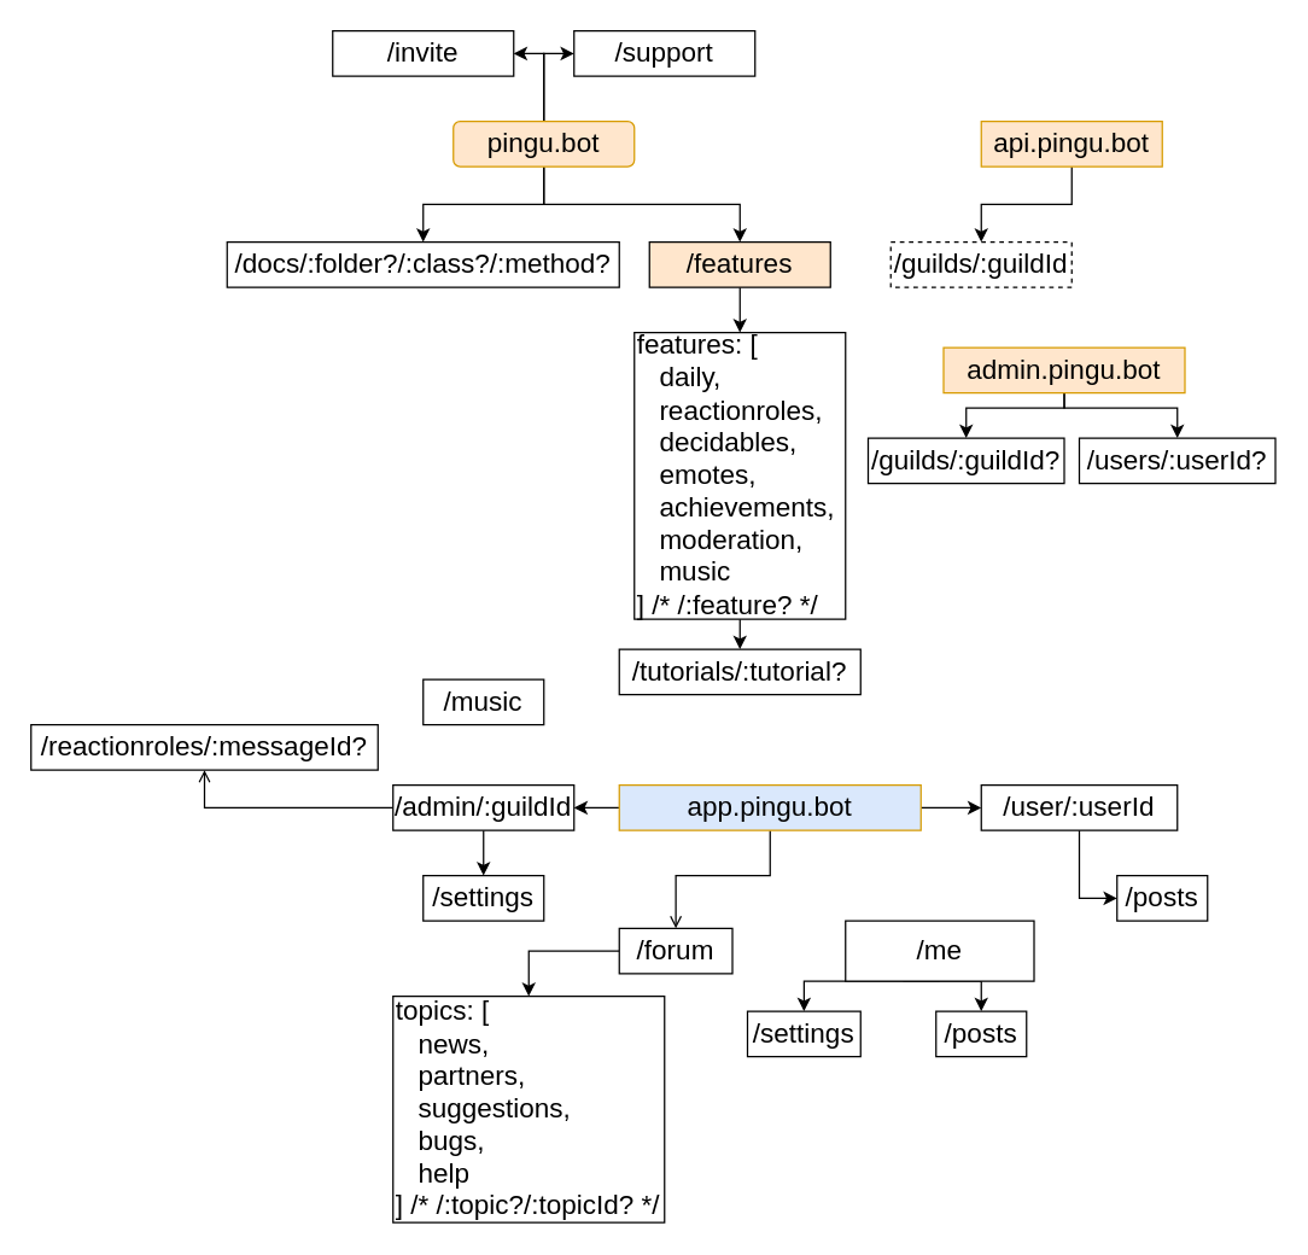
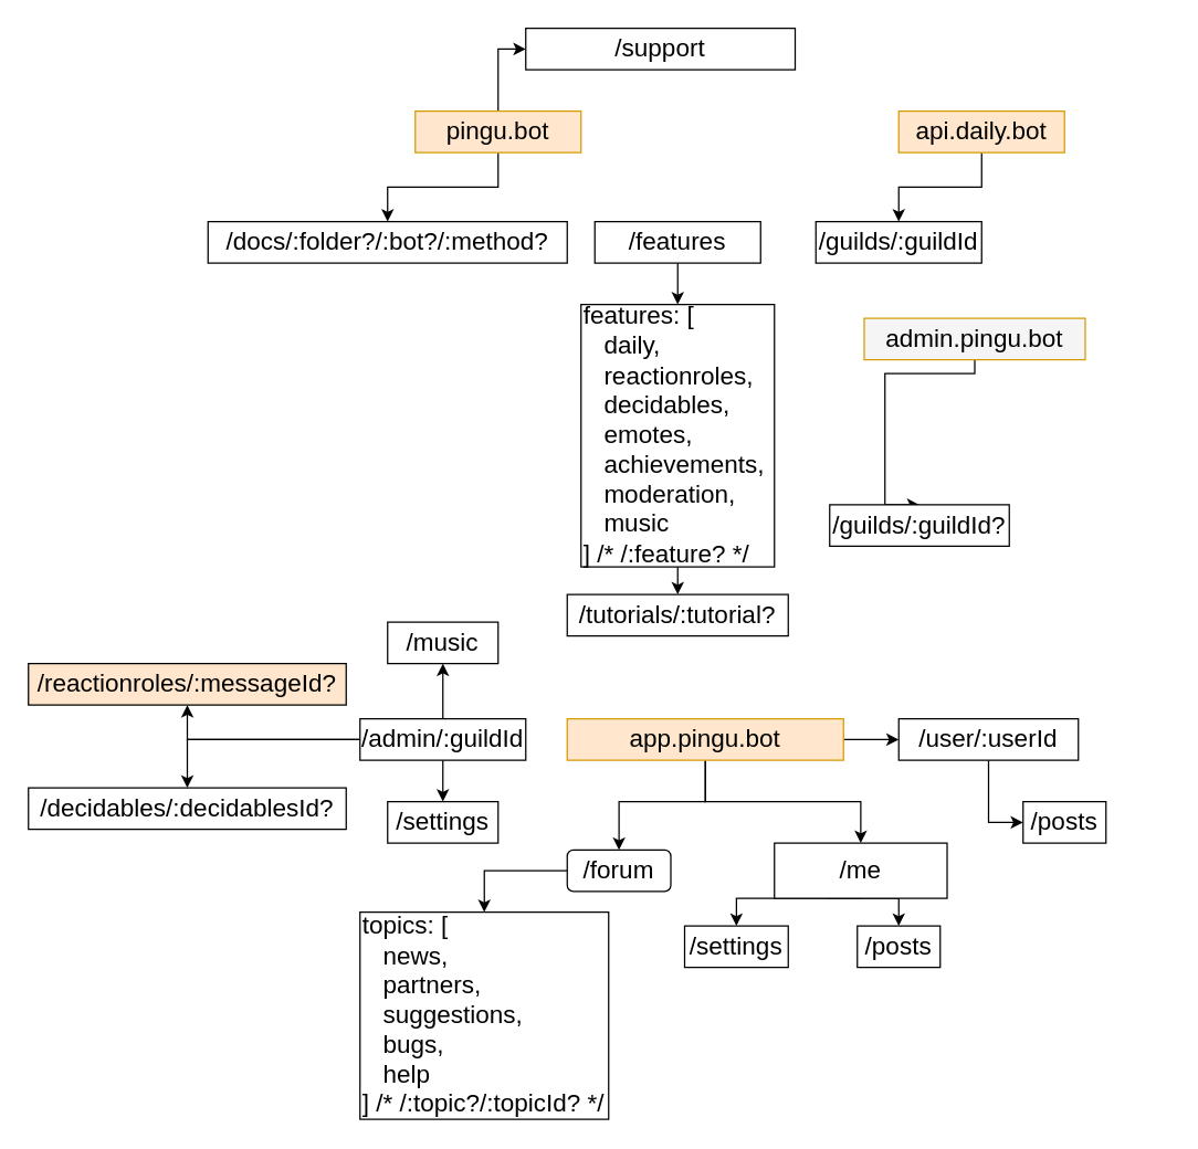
  <mxCell id="0" />
  <mxCell id="1" parent="0" />
- <mxCell id="2" style="edgeStyle=orthogonalEdgeStyle;rounded=0;orthogonalLoop=1;jettySize=auto;html=1;exitX=0.5;exitY=1;exitDx=0;exitDy=0;entryX=0.5;entryY=0;entryDx=0;entryDy=0;" edge="1" parent="1" source="6" target="18"><mxGeometry relative="1" as="geometry" /></mxCell>
  <mxCell id="3" style="edgeStyle=orthogonalEdgeStyle;rounded=0;orthogonalLoop=1;jettySize=auto;html=1;exitX=0.5;exitY=1;exitDx=0;exitDy=0;entryX=0.5;entryY=0;entryDx=0;entryDy=0;" edge="1" parent="1" source="6" target="24"><mxGeometry relative="1" as="geometry" /></mxCell>
- <mxCell id="4" style="edgeStyle=orthogonalEdgeStyle;rounded=0;orthogonalLoop=1;jettySize=auto;html=1;exitX=0.5;exitY=0;exitDx=0;exitDy=0;entryX=1;entryY=0.5;entryDx=0;entryDy=0;" edge="1" parent="1" source="6" target="23"><mxGeometry relative="1" as="geometry" /></mxCell>
  <mxCell id="5" style="edgeStyle=orthogonalEdgeStyle;rounded=0;orthogonalLoop=1;jettySize=auto;html=1;exitX=0.5;exitY=0;exitDx=0;exitDy=0;entryX=0;entryY=0.5;entryDx=0;entryDy=0;" edge="1" parent="1" source="6" target="21"><mxGeometry relative="1" as="geometry" /></mxCell>
- <mxCell id="6" value="&lt;font style=&quot;font-size: 18px&quot;&gt;pingu.bot&lt;/font&gt;" style="whiteSpace=wrap;html=1;fillColor=#ffe6cc;strokeColor=#d79b00;rounded=1;" vertex="1" parent="1"><mxGeometry x="300" y="80" width="120" height="30" as="geometry" /></mxCell>
+ <mxCell id="6" value="&lt;font style=&quot;font-size: 18px&quot;&gt;pingu.bot&lt;/font&gt;" style="whiteSpace=wrap;html=1;fillColor=#ffe6cc;strokeColor=#d79b00;" vertex="1" parent="1"><mxGeometry x="300" y="80" width="120" height="30" as="geometry" /></mxCell>
  <mxCell id="7" style="edgeStyle=orthogonalEdgeStyle;rounded=0;orthogonalLoop=1;jettySize=auto;html=1;exitX=0.5;exitY=1;exitDx=0;exitDy=0;entryX=0.5;entryY=0;entryDx=0;entryDy=0;" edge="1" parent="1" source="8" target="25"><mxGeometry relative="1" as="geometry" /></mxCell>
- <mxCell id="8" value="&lt;font style=&quot;font-size: 18px&quot;&gt;api.pingu.bot&lt;/font&gt;" style="whiteSpace=wrap;html=1;fillColor=#ffe6cc;strokeColor=#d79b00;" vertex="1" parent="1"><mxGeometry x="650" y="80" width="120" height="30" as="geometry" /></mxCell>
- <mxCell id="10" style="edgeStyle=orthogonalEdgeStyle;rounded=0;orthogonalLoop=1;jettySize=auto;html=1;exitX=0;exitY=0.5;exitDx=0;exitDy=0;entryX=1;entryY=0.5;entryDx=0;entryDy=0;" edge="1" parent="1" source="13" target="34"><mxGeometry relative="1" as="geometry" /></mxCell>
- <mxCell id="11" style="edgeStyle=orthogonalEdgeStyle;rounded=0;orthogonalLoop=1;jettySize=auto;html=1;exitX=0.5;exitY=1;exitDx=0;exitDy=0;entryX=0.5;entryY=0;entryDx=0;entryDy=0;endArrow=open;" edge="1" parent="1" source="13" target="43"><mxGeometry relative="1" as="geometry"><Array as="points"><mxPoint x="510" y="580" /><mxPoint x="448" y="580" /></Array></mxGeometry></mxCell>
+ <mxCell id="8" value="&lt;font style=&quot;font-size: 18px&quot;&gt;api.daily.bot&lt;/font&gt;" style="whiteSpace=wrap;html=1;fillColor=#ffe6cc;strokeColor=#d79b00;" vertex="1" parent="1"><mxGeometry x="650" y="80" width="120" height="30" as="geometry" /></mxCell>
+ <mxCell id="9" style="edgeStyle=orthogonalEdgeStyle;rounded=0;orthogonalLoop=1;jettySize=auto;html=1;exitX=0.5;exitY=1;exitDx=0;exitDy=0;entryX=0.5;entryY=0;entryDx=0;entryDy=0;" edge="1" parent="1" source="13" target="37"><mxGeometry relative="1" as="geometry" /></mxCell>
+ <mxCell id="11" style="edgeStyle=orthogonalEdgeStyle;rounded=0;orthogonalLoop=1;jettySize=auto;html=1;exitX=0.5;exitY=1;exitDx=0;exitDy=0;entryX=0.5;entryY=0;entryDx=0;entryDy=0;" edge="1" parent="1" source="13" target="43"><mxGeometry relative="1" as="geometry"><Array as="points"><mxPoint x="510" y="580" /><mxPoint x="448" y="580" /></Array></mxGeometry></mxCell>
  <mxCell id="12" style="edgeStyle=orthogonalEdgeStyle;rounded=0;orthogonalLoop=1;jettySize=auto;html=1;exitX=1;exitY=0.5;exitDx=0;exitDy=0;entryX=0;entryY=0.5;entryDx=0;entryDy=0;" edge="1" parent="1" source="13" target="29"><mxGeometry relative="1" as="geometry" /></mxCell>
- <mxCell id="13" value="&lt;font style=&quot;font-size: 18px&quot;&gt;app.pingu.bot&lt;/font&gt;" style="whiteSpace=wrap;html=1;fillColor=#dae8fc;strokeColor=#d79b00;" vertex="1" parent="1"><mxGeometry x="410" y="520" width="200" height="30" as="geometry" /></mxCell>
+ <mxCell id="13" value="&lt;font style=&quot;font-size: 18px&quot;&gt;app.pingu.bot&lt;/font&gt;" style="whiteSpace=wrap;html=1;fillColor=#ffe6cc;strokeColor=#d79b00;" vertex="1" parent="1"><mxGeometry x="410" y="520" width="200" height="30" as="geometry" /></mxCell>
  <mxCell id="14" style="edgeStyle=orthogonalEdgeStyle;rounded=0;orthogonalLoop=1;jettySize=auto;html=1;exitX=0.5;exitY=1;exitDx=0;exitDy=0;entryX=0.5;entryY=0;entryDx=0;entryDy=0;" edge="1" parent="1" source="16" target="27"><mxGeometry relative="1" as="geometry"><Array as="points"><mxPoint x="705" y="270" /><mxPoint x="640" y="270" /></Array></mxGeometry></mxCell>
- <mxCell id="15" style="edgeStyle=orthogonalEdgeStyle;rounded=0;orthogonalLoop=1;jettySize=auto;html=1;exitX=0.5;exitY=1;exitDx=0;exitDy=0;entryX=0.5;entryY=0;entryDx=0;entryDy=0;" edge="1" parent="1" source="16" target="26"><mxGeometry relative="1" as="geometry"><Array as="points"><mxPoint x="705" y="270" /><mxPoint x="780" y="270" /></Array></mxGeometry></mxCell>
- <mxCell id="16" value="&lt;font style=&quot;font-size: 18px&quot;&gt;admin.pingu.bot&lt;/font&gt;" style="whiteSpace=wrap;html=1;fillColor=#ffe6cc;strokeColor=#d79b00;" vertex="1" parent="1"><mxGeometry x="625" y="230" width="160" height="30" as="geometry" /></mxCell>
+ <mxCell id="16" value="&lt;font style=&quot;font-size: 18px&quot;&gt;admin.pingu.bot&lt;/font&gt;" style="whiteSpace=wrap;html=1;fillColor=#f5f5f5;strokeColor=#d79b00;" vertex="1" parent="1"><mxGeometry x="625" y="230" width="160" height="30" as="geometry" /></mxCell>
  <mxCell id="17" style="edgeStyle=orthogonalEdgeStyle;rounded=0;orthogonalLoop=1;jettySize=auto;html=1;exitX=0.5;exitY=1;exitDx=0;exitDy=0;entryX=0.5;entryY=0;entryDx=0;entryDy=0;" edge="1" parent="1" source="18" target="20"><mxGeometry relative="1" as="geometry" /></mxCell>
- <mxCell id="18" value="&lt;span style=&quot;font-size: 18px&quot;&gt;/features&lt;/span&gt;" style="whiteSpace=wrap;html=1;fillColor=#ffe6cc;" vertex="1" parent="1"><mxGeometry x="430" y="160" width="120" height="30" as="geometry" /></mxCell>
+ <mxCell id="18" value="&lt;span style=&quot;font-size: 18px&quot;&gt;/features&lt;/span&gt;" style="whiteSpace=wrap;html=1;" vertex="1" parent="1"><mxGeometry x="430" y="160" width="120" height="30" as="geometry" /></mxCell>
  <mxCell id="19" style="edgeStyle=orthogonalEdgeStyle;rounded=0;orthogonalLoop=1;jettySize=auto;html=1;exitX=0.5;exitY=1;exitDx=0;exitDy=0;entryX=0.5;entryY=0;entryDx=0;entryDy=0;" edge="1" parent="1" source="20" target="22"><mxGeometry relative="1" as="geometry" /></mxCell>
  <mxCell id="20" value="&lt;div&gt;&lt;span style=&quot;font-size: 18px&quot;&gt;features: [&lt;/span&gt;&lt;/div&gt;&lt;div&gt;&lt;span style=&quot;font-size: 18px&quot;&gt;&amp;nbsp; &amp;nbsp;daily,&lt;/span&gt;&lt;/div&gt;&lt;div&gt;&lt;span style=&quot;font-size: 18px&quot;&gt;&amp;nbsp; &amp;nbsp;reactionroles,&lt;/span&gt;&lt;/div&gt;&lt;div&gt;&lt;span style=&quot;font-size: 18px&quot;&gt;&amp;nbsp; &amp;nbsp;decidables,&lt;/span&gt;&lt;/div&gt;&lt;div&gt;&lt;span style=&quot;font-size: 18px&quot;&gt;&amp;nbsp; &amp;nbsp;emotes,&lt;/span&gt;&lt;/div&gt;&lt;div&gt;&lt;span style=&quot;font-size: 18px&quot;&gt;&amp;nbsp; &amp;nbsp;achievements,&lt;/span&gt;&lt;/div&gt;&lt;div&gt;&lt;span style=&quot;font-size: 18px&quot;&gt;&amp;nbsp; &amp;nbsp;moderation,&lt;/span&gt;&lt;/div&gt;&lt;div&gt;&lt;span style=&quot;font-size: 18px&quot;&gt;&amp;nbsp; &amp;nbsp;music&lt;/span&gt;&lt;/div&gt;&lt;div&gt;&lt;span style=&quot;font-size: 18px&quot;&gt;] /* /:feature? */&lt;/span&gt;&lt;/div&gt;" style="whiteSpace=wrap;html=1;align=left;" vertex="1" parent="1"><mxGeometry x="420" y="220" width="140" height="190" as="geometry" /></mxCell>
- <mxCell id="21" value="&lt;span style=&quot;font-size: 18px&quot;&gt;/support&lt;/span&gt;" style="whiteSpace=wrap;html=1;" vertex="1" parent="1"><mxGeometry x="380" y="20" width="120" height="30" as="geometry" /></mxCell>
+ <mxCell id="21" value="&lt;span style=&quot;font-size: 18px&quot;&gt;/support&lt;/span&gt;" style="whiteSpace=wrap;html=1;" vertex="1" parent="1"><mxGeometry x="380" y="20" width="195" height="30" as="geometry" /></mxCell>
  <mxCell id="22" value="&lt;span style=&quot;font-size: 18px&quot;&gt;/tutorials/:tutorial?&lt;/span&gt;" style="whiteSpace=wrap;html=1;" vertex="1" parent="1"><mxGeometry x="410" y="430" width="160" height="30" as="geometry" /></mxCell>
- <mxCell id="23" value="&lt;span style=&quot;font-size: 18px&quot;&gt;/invite&lt;/span&gt;" style="whiteSpace=wrap;html=1;" vertex="1" parent="1"><mxGeometry x="220" y="20" width="120" height="30" as="geometry" /></mxCell>
- <mxCell id="24" value="&lt;span style=&quot;font-size: 18px&quot;&gt;/docs/:folder?/:class?/:method?&lt;/span&gt;" style="whiteSpace=wrap;html=1;horizontal=1;" vertex="1" parent="1"><mxGeometry x="150" y="160" width="260" height="30" as="geometry" /></mxCell>
- <mxCell id="25" value="&lt;span style=&quot;font-size: 18px&quot;&gt;/guilds/:guildId&lt;/span&gt;" style="whiteSpace=wrap;html=1;dashed=1;" vertex="1" parent="1"><mxGeometry x="590" y="160" width="120" height="30" as="geometry" /></mxCell>
- <mxCell id="26" value="&lt;span style=&quot;font-size: 18px&quot;&gt;/users/:userId?&lt;/span&gt;" style="whiteSpace=wrap;html=1;" vertex="1" parent="1"><mxGeometry x="715" y="290" width="130" height="30" as="geometry" /></mxCell>
- <mxCell id="27" value="&lt;span style=&quot;font-size: 18px&quot;&gt;/guilds/:guildId?&lt;/span&gt;" style="whiteSpace=wrap;html=1;" vertex="1" parent="1"><mxGeometry x="575" y="290" width="130" height="30" as="geometry" /></mxCell>
+ <mxCell id="24" value="&lt;span style=&quot;font-size: 18px&quot;&gt;/docs/:folder?/:bot?/:method?&lt;/span&gt;" style="whiteSpace=wrap;html=1;horizontal=1;" vertex="1" parent="1"><mxGeometry x="150" y="160" width="260" height="30" as="geometry" /></mxCell>
+ <mxCell id="25" value="&lt;span style=&quot;font-size: 18px&quot;&gt;/guilds/:guildId&lt;/span&gt;" style="whiteSpace=wrap;html=1;" vertex="1" parent="1"><mxGeometry x="590" y="160" width="120" height="30" as="geometry" /></mxCell>
+ <mxCell id="27" value="&lt;span style=&quot;font-size: 18px&quot;&gt;/guilds/:guildId?&lt;/span&gt;" style="whiteSpace=wrap;html=1;" vertex="1" parent="1"><mxGeometry x="600" y="365" width="130" height="30" as="geometry" /></mxCell>
  <mxCell id="28" style="edgeStyle=orthogonalEdgeStyle;rounded=0;orthogonalLoop=1;jettySize=auto;html=1;exitX=0.5;exitY=1;exitDx=0;exitDy=0;entryX=0;entryY=0.5;entryDx=0;entryDy=0;" edge="1" parent="1" source="29" target="47"><mxGeometry relative="1" as="geometry" /></mxCell>
  <mxCell id="29" value="&lt;span style=&quot;font-size: 18px&quot;&gt;/user/:userId&lt;/span&gt;" style="whiteSpace=wrap;html=1;" vertex="1" parent="1"><mxGeometry x="650" y="520" width="130" height="30" as="geometry" /></mxCell>
- <mxCell id="30" style="edgeStyle=orthogonalEdgeStyle;rounded=0;orthogonalLoop=1;jettySize=auto;html=1;exitX=0;exitY=0.5;exitDx=0;exitDy=0;entryX=0.5;entryY=1;entryDx=0;entryDy=0;endArrow=open;" edge="1" parent="1" source="34" target="40"><mxGeometry relative="1" as="geometry" /></mxCell>
+ <mxCell id="30" style="edgeStyle=orthogonalEdgeStyle;rounded=0;orthogonalLoop=1;jettySize=auto;html=1;exitX=0;exitY=0.5;exitDx=0;exitDy=0;entryX=0.5;entryY=1;entryDx=0;entryDy=0;" edge="1" parent="1" source="34" target="40"><mxGeometry relative="1" as="geometry" /></mxCell>
+ <mxCell id="31" style="edgeStyle=orthogonalEdgeStyle;rounded=0;orthogonalLoop=1;jettySize=auto;html=1;exitX=0;exitY=0.5;exitDx=0;exitDy=0;entryX=0.5;entryY=0;entryDx=0;entryDy=0;" edge="1" parent="1" source="34" target="41"><mxGeometry relative="1" as="geometry" /></mxCell>
  <mxCell id="32" style="edgeStyle=orthogonalEdgeStyle;rounded=0;orthogonalLoop=1;jettySize=auto;html=1;exitX=0.5;exitY=1;exitDx=0;exitDy=0;entryX=0.5;entryY=0;entryDx=0;entryDy=0;" edge="1" parent="1" source="34" target="38"><mxGeometry relative="1" as="geometry" /></mxCell>
+ <mxCell id="33" style="edgeStyle=orthogonalEdgeStyle;rounded=0;orthogonalLoop=1;jettySize=auto;html=1;exitX=0.5;exitY=0;exitDx=0;exitDy=0;entryX=0.5;entryY=1;entryDx=0;entryDy=0;" edge="1" parent="1" source="34" target="39"><mxGeometry relative="1" as="geometry" /></mxCell>
  <mxCell id="34" value="&lt;span style=&quot;font-size: 18px&quot;&gt;/admin/:guildId&lt;/span&gt;" style="whiteSpace=wrap;html=1;" vertex="1" parent="1"><mxGeometry x="260" y="520" width="120" height="30" as="geometry" /></mxCell>
  <mxCell id="35" style="edgeStyle=orthogonalEdgeStyle;rounded=0;orthogonalLoop=1;jettySize=auto;html=1;exitX=0.5;exitY=1;exitDx=0;exitDy=0;entryX=0.5;entryY=0;entryDx=0;entryDy=0;" edge="1" parent="1" source="37" target="45"><mxGeometry relative="1" as="geometry"><Array as="points"><mxPoint x="598" y="650" /><mxPoint x="650" y="650" /></Array></mxGeometry></mxCell>
  <mxCell id="36" style="edgeStyle=orthogonalEdgeStyle;rounded=0;orthogonalLoop=1;jettySize=auto;html=1;exitX=0.5;exitY=1;exitDx=0;exitDy=0;entryX=0.5;entryY=0;entryDx=0;entryDy=0;" edge="1" parent="1" source="37" target="46"><mxGeometry relative="1" as="geometry"><Array as="points"><mxPoint x="598" y="650" /><mxPoint x="533" y="650" /></Array></mxGeometry></mxCell>
  <mxCell id="37" value="&lt;span style=&quot;font-size: 18px&quot;&gt;/me&lt;/span&gt;" style="whiteSpace=wrap;html=1;" vertex="1" parent="1"><mxGeometry x="560" y="610" width="125" height="40" as="geometry" /></mxCell>
  <mxCell id="38" value="&lt;span style=&quot;font-size: 18px&quot;&gt;/settings&lt;/span&gt;" style="whiteSpace=wrap;html=1;" vertex="1" parent="1"><mxGeometry x="280" y="580" width="80" height="30" as="geometry" /></mxCell>
  <mxCell id="39" value="&lt;span style=&quot;font-size: 18px&quot;&gt;/music&lt;/span&gt;" style="whiteSpace=wrap;html=1;" vertex="1" parent="1"><mxGeometry x="280" y="450" width="80" height="30" as="geometry" /></mxCell>
- <mxCell id="40" value="&lt;span style=&quot;font-size: 18px&quot;&gt;/reactionroles/:messageId?&lt;/span&gt;" style="whiteSpace=wrap;html=1;" vertex="1" parent="1"><mxGeometry x="20" y="480" width="230" height="30" as="geometry" /></mxCell>
+ <mxCell id="40" value="&lt;span style=&quot;font-size: 18px&quot;&gt;/reactionroles/:messageId?&lt;/span&gt;" style="whiteSpace=wrap;html=1;fillColor=#ffe6cc;" vertex="1" parent="1"><mxGeometry x="20" y="480" width="230" height="30" as="geometry" /></mxCell>
+ <mxCell id="41" value="&lt;span style=&quot;font-size: 18px&quot;&gt;/decidables/:decidablesId?&lt;/span&gt;" style="whiteSpace=wrap;html=1;" vertex="1" parent="1"><mxGeometry x="20" y="570" width="230" height="30" as="geometry" /></mxCell>
  <mxCell id="42" style="edgeStyle=orthogonalEdgeStyle;rounded=0;orthogonalLoop=1;jettySize=auto;html=1;exitX=0;exitY=0.5;exitDx=0;exitDy=0;entryX=0.5;entryY=0;entryDx=0;entryDy=0;" edge="1" parent="1" source="43" target="44"><mxGeometry relative="1" as="geometry" /></mxCell>
- <mxCell id="43" value="&lt;span style=&quot;font-size: 18px&quot;&gt;/forum&lt;/span&gt;" style="whiteSpace=wrap;html=1;" vertex="1" parent="1"><mxGeometry x="410" y="615" width="75" height="30" as="geometry" /></mxCell>
+ <mxCell id="43" value="&lt;span style=&quot;font-size: 18px&quot;&gt;/forum&lt;/span&gt;" style="whiteSpace=wrap;html=1;rounded=1;" vertex="1" parent="1"><mxGeometry x="410" y="615" width="75" height="30" as="geometry" /></mxCell>
  <mxCell id="44" value="&lt;div&gt;&lt;span style=&quot;font-size: 18px&quot;&gt;topics: [&lt;/span&gt;&lt;/div&gt;&lt;div&gt;&lt;span style=&quot;font-size: 18px&quot;&gt;&amp;nbsp; &amp;nbsp;news,&lt;/span&gt;&lt;/div&gt;&lt;div&gt;&lt;span style=&quot;font-size: 18px&quot;&gt;&amp;nbsp; &amp;nbsp;partners,&lt;/span&gt;&lt;/div&gt;&lt;div&gt;&lt;span style=&quot;font-size: 18px&quot;&gt;&amp;nbsp; &amp;nbsp;suggestions,&lt;/span&gt;&lt;/div&gt;&lt;div&gt;&lt;span style=&quot;font-size: 18px&quot;&gt;&amp;nbsp; &amp;nbsp;bugs,&lt;/span&gt;&lt;/div&gt;&lt;div&gt;&lt;span style=&quot;font-size: 18px&quot;&gt;&amp;nbsp; &amp;nbsp;help&lt;/span&gt;&lt;/div&gt;&lt;div&gt;&lt;span style=&quot;font-size: 18px&quot;&gt;] /* /:topic?/:topicId? */&lt;/span&gt;&lt;/div&gt;" style="whiteSpace=wrap;html=1;align=left;" vertex="1" parent="1"><mxGeometry x="260" y="660" width="180" height="150" as="geometry" /></mxCell>
  <mxCell id="45" value="&lt;span style=&quot;font-size: 18px&quot;&gt;/posts&lt;/span&gt;" style="whiteSpace=wrap;html=1;" vertex="1" parent="1"><mxGeometry x="620" y="670" width="60" height="30" as="geometry" /></mxCell>
  <mxCell id="46" value="&lt;span style=&quot;font-size: 18px&quot;&gt;/settings&lt;/span&gt;" style="whiteSpace=wrap;html=1;" vertex="1" parent="1"><mxGeometry x="495" y="670" width="75" height="30" as="geometry" /></mxCell>
  <mxCell id="47" value="&lt;span style=&quot;font-size: 18px&quot;&gt;/posts&lt;/span&gt;" style="whiteSpace=wrap;html=1;" vertex="1" parent="1"><mxGeometry x="740" y="580" width="60" height="30" as="geometry" /></mxCell>
